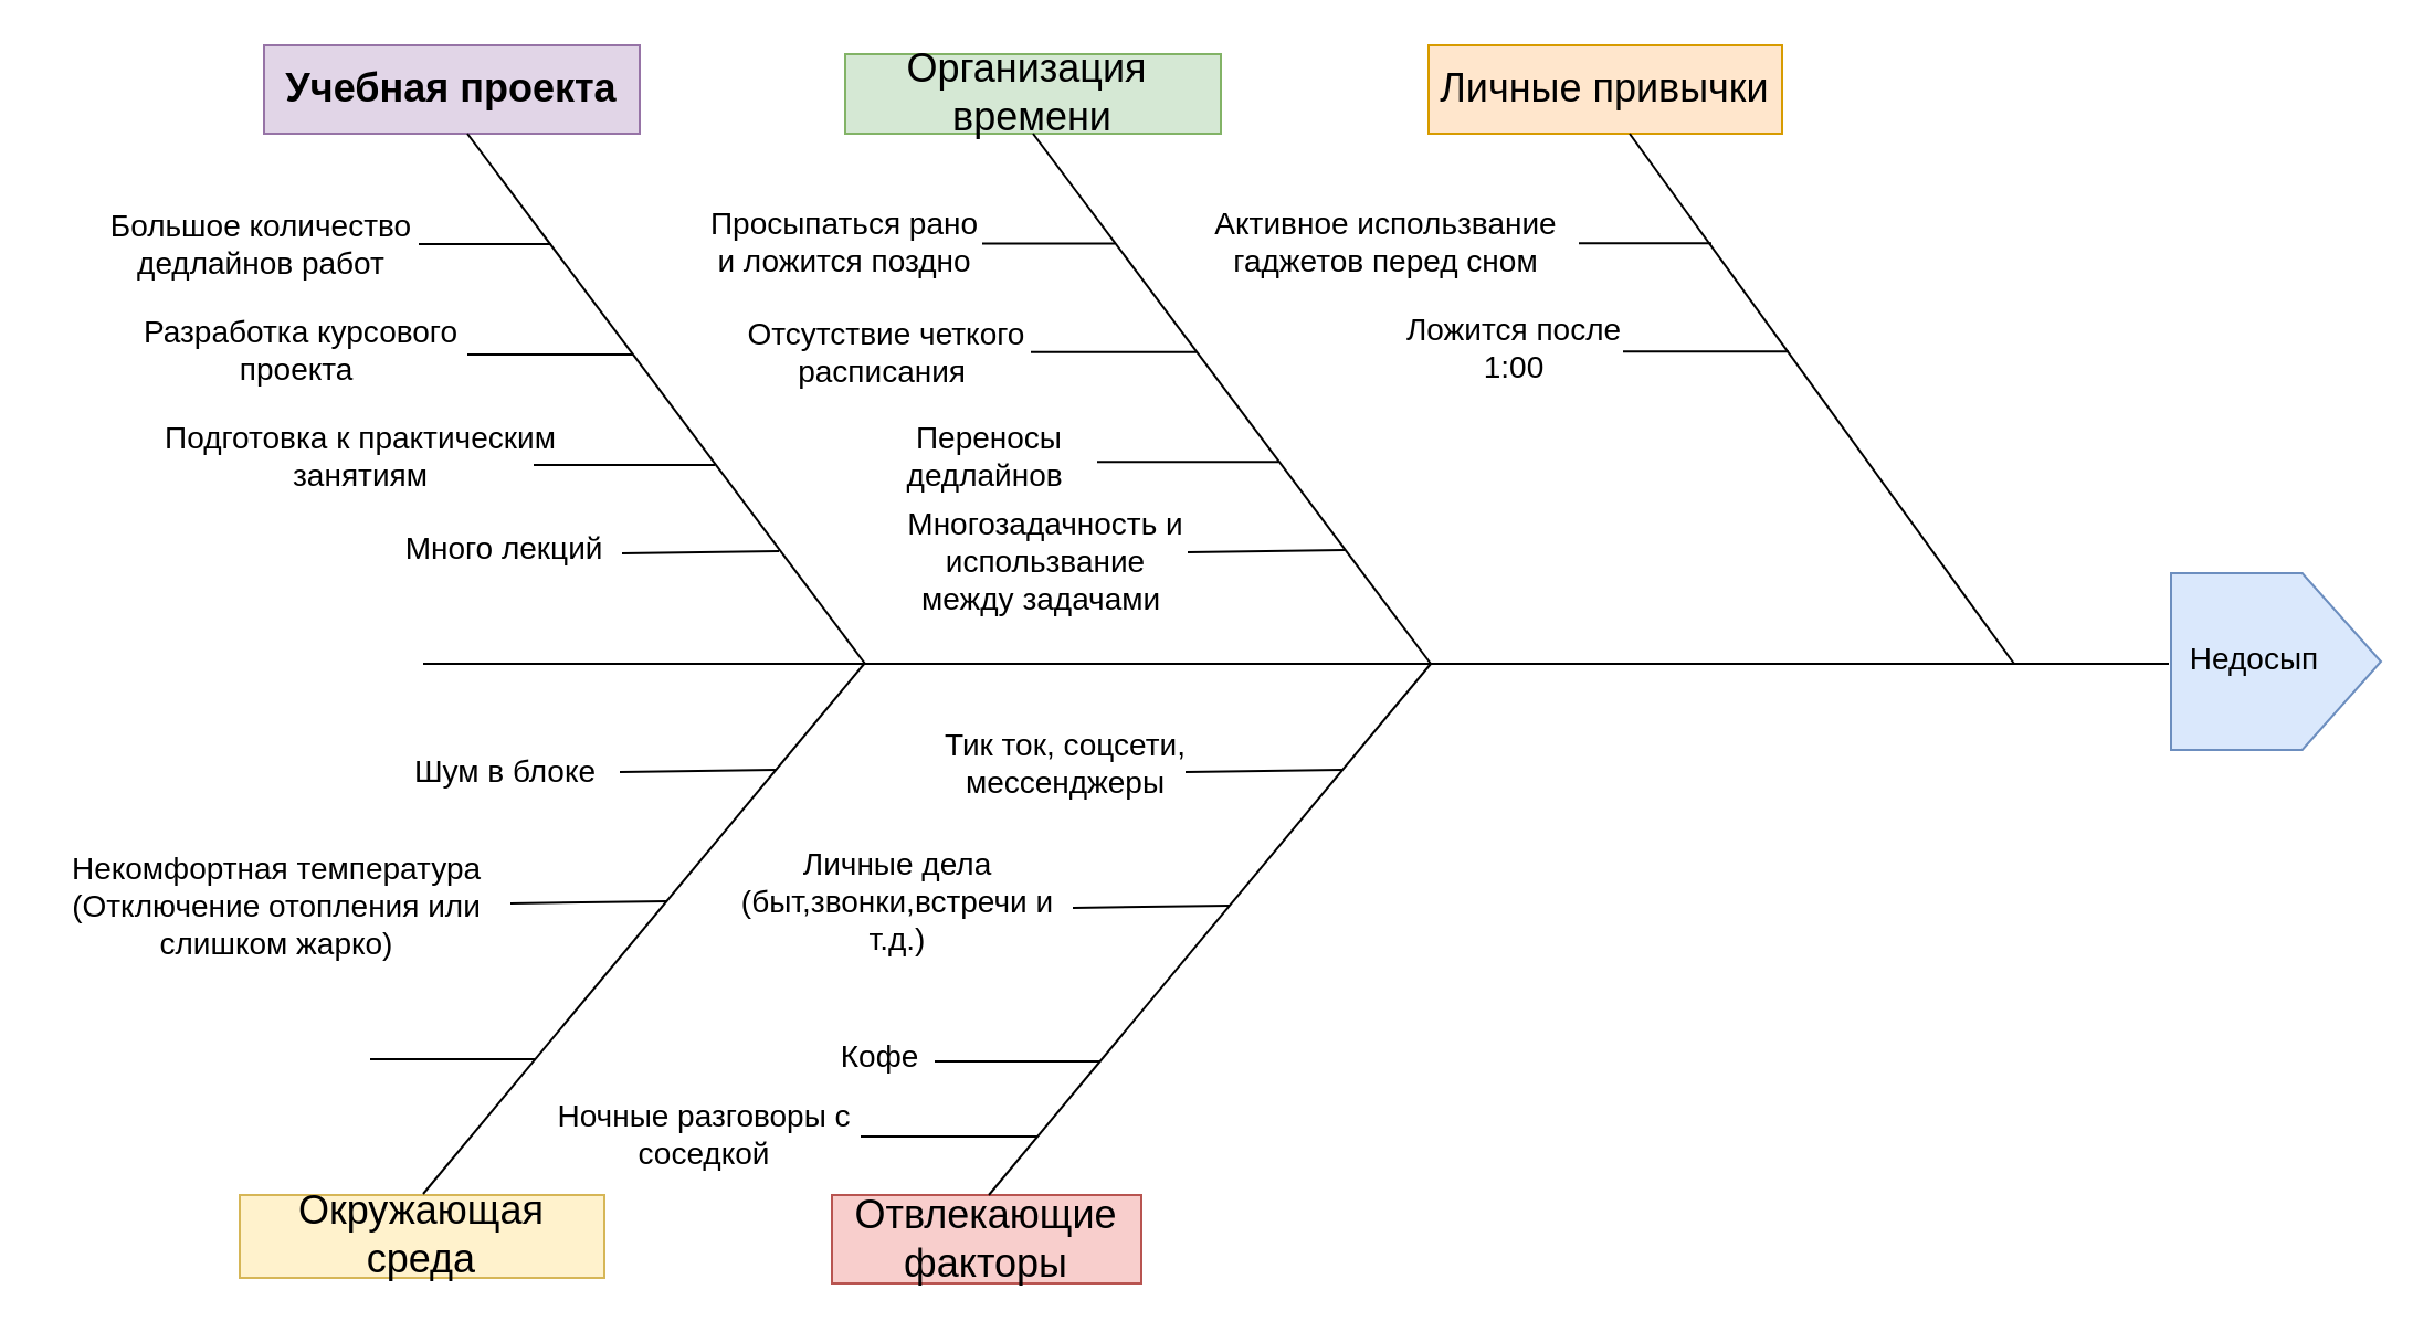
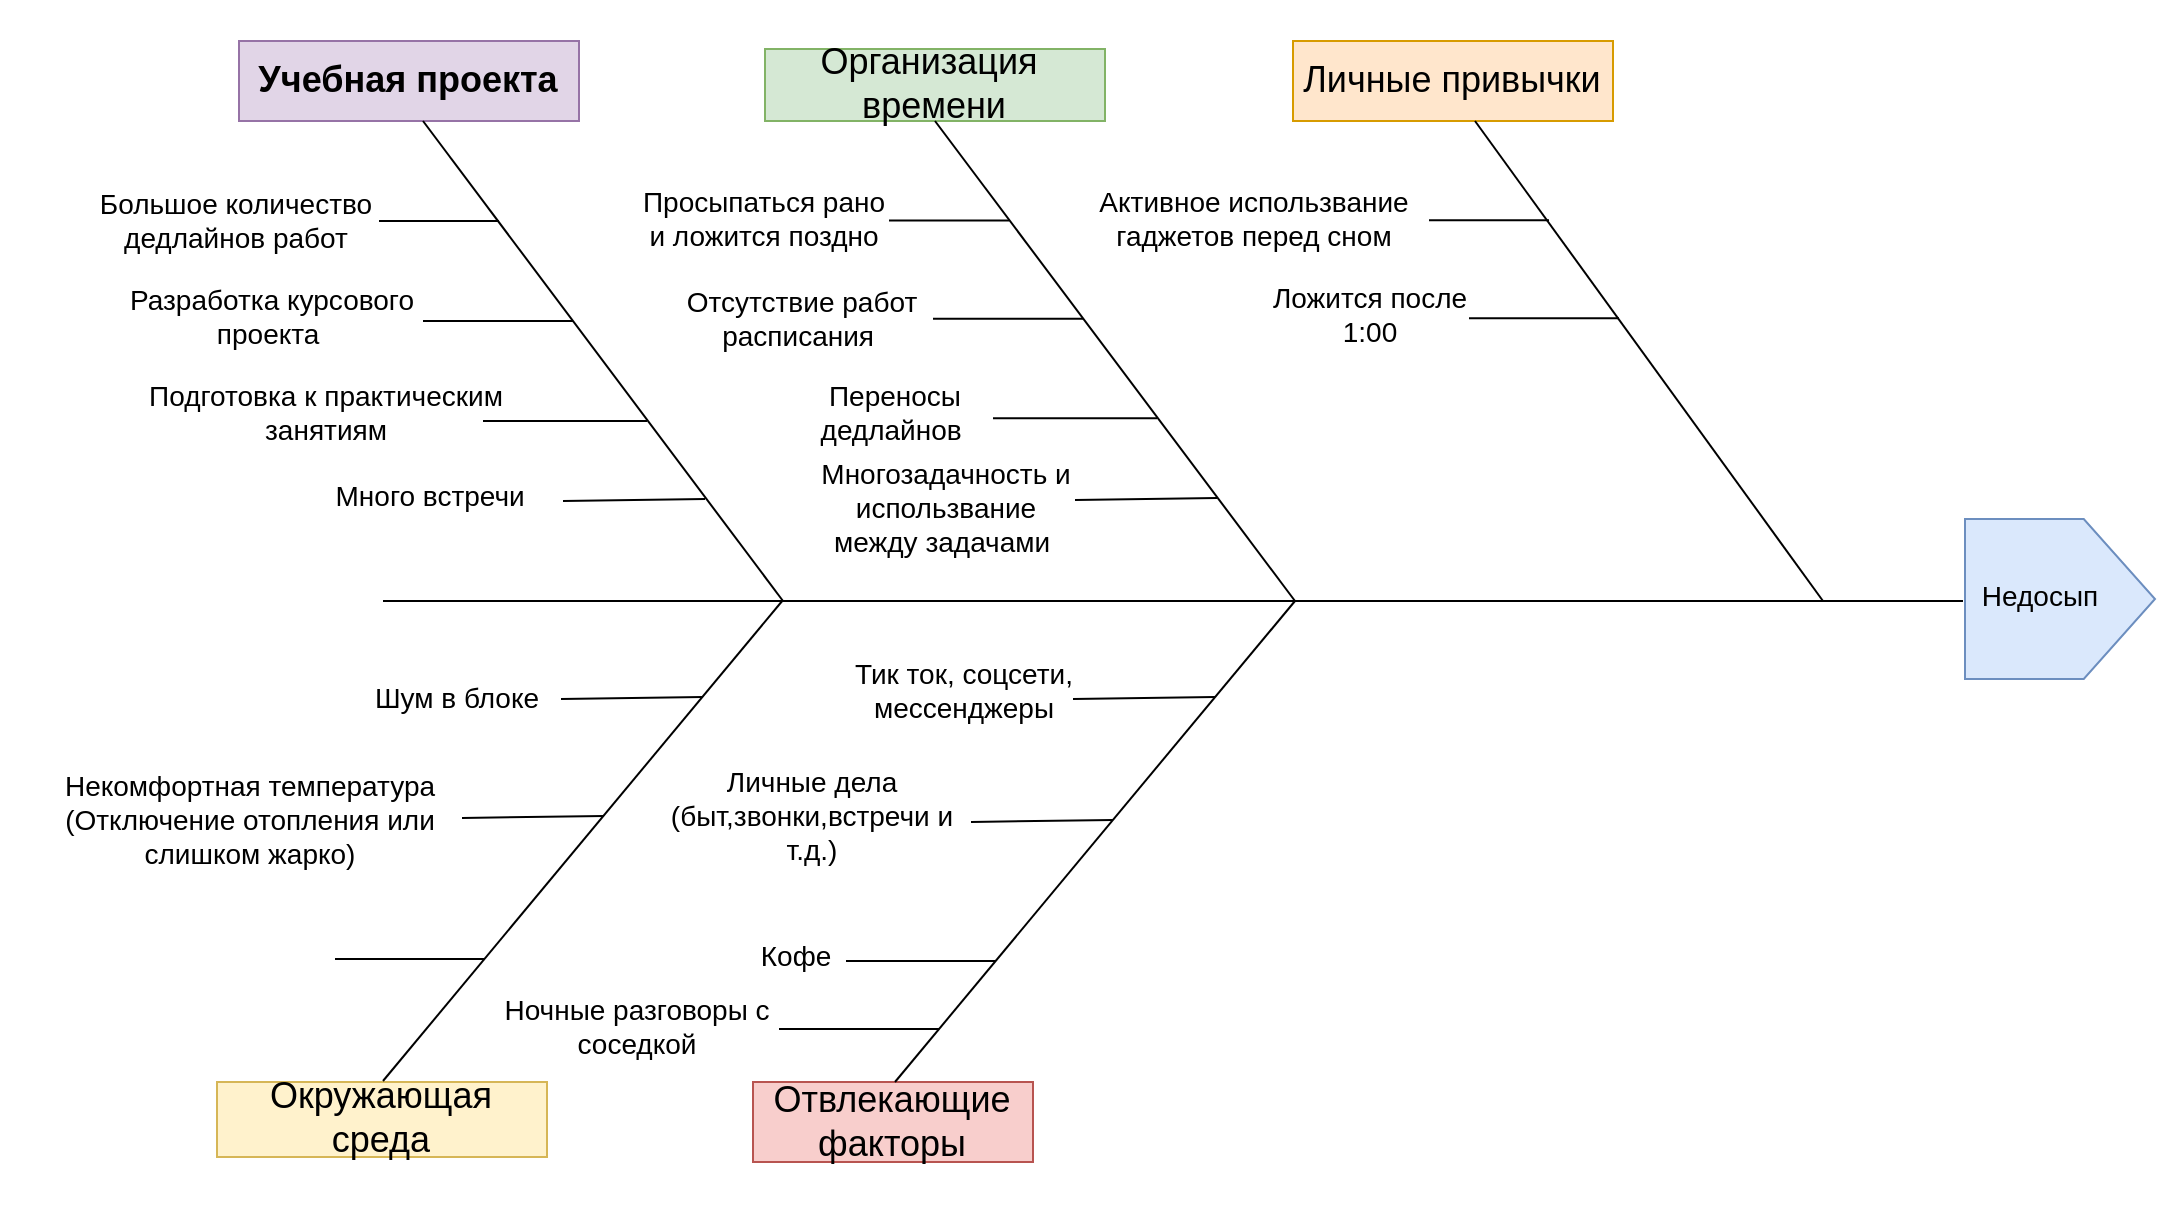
  <mxCell id="0" />
  <mxCell id="1" parent="0" />
  <mxCell id="2" value="" style="shape=offPageConnector;whiteSpace=wrap;html=1;rotation=-90;fillColor=#dae8fc;strokeColor=#6c8ebf;" vertex="1" parent="1"><mxGeometry x="989.5" y="251.5" width="80" height="95" as="geometry" /></mxCell>
  <mxCell id="3" value="&lt;font style=&quot;font-size: 14px;&quot;&gt;Недосып&lt;/font&gt;" style="text;html=1;align=center;verticalAlign=middle;whiteSpace=wrap;rounded=0;" vertex="1" parent="1"><mxGeometry x="989.5" y="283" width="60" height="30" as="geometry" /></mxCell>
  <mxCell id="4" value="&lt;font style=&quot;font-size: 18px; color: rgb(0, 0, 0);&quot;&gt;&lt;b&gt;Учебная проекта&lt;/b&gt;&lt;/font&gt;" style="text;html=1;align=center;verticalAlign=middle;whiteSpace=wrap;rounded=0;fillColor=#e1d5e7;strokeColor=#9673a6;" vertex="1" parent="1"><mxGeometry x="119" y="20" width="170" height="40" as="geometry" /></mxCell>
  <mxCell id="5" value="&lt;font style=&quot;font-size: 14px;&quot;&gt;Большое количество дедлайнов работ&lt;/font&gt;" style="text;html=1;align=center;verticalAlign=middle;whiteSpace=wrap;rounded=0;" vertex="1" parent="1"><mxGeometry x="28" y="90" width="180" height="40" as="geometry" /></mxCell>
  <mxCell id="6" value="&lt;font style=&quot;font-size: 14px;&quot;&gt;Разработка курсового проекта&amp;nbsp;&lt;/font&gt;" style="text;html=1;align=center;verticalAlign=middle;whiteSpace=wrap;rounded=0;" vertex="1" parent="1"><mxGeometry x="46" y="143" width="180" height="30" as="geometry" /></mxCell>
  <mxCell id="7" value="&lt;font style=&quot;font-size: 14px;&quot;&gt;Подготовка к практическим занятиям&lt;/font&gt;" style="text;html=1;align=center;verticalAlign=middle;whiteSpace=wrap;rounded=0;" vertex="1" parent="1"><mxGeometry x="73" y="191" width="180" height="30" as="geometry" /></mxCell>
- <mxCell id="8" value="&lt;font style=&quot;font-size: 14px;&quot;&gt;Много лекций&lt;span style=&quot;white-space: pre;&quot;&gt;&#09;&lt;/span&gt;&lt;/font&gt;" style="text;html=1;align=center;verticalAlign=middle;whiteSpace=wrap;rounded=0;" vertex="1" parent="1"><mxGeometry x="140" y="232.5" width="180" height="30" as="geometry" /></mxCell>
+ <mxCell id="8" value="&lt;font style=&quot;font-size: 14px;&quot;&gt;Много встречи&lt;span style=&quot;white-space: pre;&quot;&gt;&#09;&lt;/span&gt;&lt;/font&gt;" style="text;html=1;align=center;verticalAlign=middle;whiteSpace=wrap;rounded=0;" vertex="1" parent="1"><mxGeometry x="140" y="232.5" width="180" height="30" as="geometry" /></mxCell>
  <mxCell id="9" value="&lt;font style=&quot;font-size: 18px;&quot;&gt;Организация&amp;nbsp; времени&lt;/font&gt;" style="text;html=1;align=center;verticalAlign=middle;whiteSpace=wrap;rounded=0;fillColor=#d5e8d4;strokeColor=#82b366;" vertex="1" parent="1"><mxGeometry x="382" y="24" width="170" height="36" as="geometry" /></mxCell>
  <mxCell id="10" value="&lt;font style=&quot;font-size: 14px;&quot;&gt;Многозадачность и использвание между задачами&amp;nbsp;&lt;/font&gt;" style="text;html=1;align=center;verticalAlign=middle;whiteSpace=wrap;rounded=0;" vertex="1" parent="1"><mxGeometry x="408" y="235.5" width="130" height="36" as="geometry" /></mxCell>
  <mxCell id="11" value="&lt;font style=&quot;font-size: 14px;&quot;&gt;Переносы дедлайнов&amp;nbsp;&lt;/font&gt;" style="text;html=1;align=center;verticalAlign=middle;whiteSpace=wrap;rounded=0;" vertex="1" parent="1"><mxGeometry x="380" y="191" width="135" height="30" as="geometry" /></mxCell>
- <mxCell id="12" value="&lt;font style=&quot;font-size: 14px;&quot;&gt;Отсутствие четкого расписания&amp;nbsp;&lt;/font&gt;" style="text;html=1;align=center;verticalAlign=middle;whiteSpace=wrap;rounded=0;" vertex="1" parent="1"><mxGeometry x="336" y="144" width="130" height="30" as="geometry" /></mxCell>
+ <mxCell id="12" value="&lt;font style=&quot;font-size: 14px;&quot;&gt;Отсутствие работ расписания&amp;nbsp;&lt;/font&gt;" style="text;html=1;align=center;verticalAlign=middle;whiteSpace=wrap;rounded=0;" vertex="1" parent="1"><mxGeometry x="336" y="144" width="130" height="30" as="geometry" /></mxCell>
  <mxCell id="13" value="&lt;font style=&quot;font-size: 18px;&quot;&gt;Личные привычки&lt;/font&gt;" style="text;html=1;align=center;verticalAlign=middle;whiteSpace=wrap;rounded=0;fillColor=#ffe6cc;strokeColor=#d79b00;" vertex="1" parent="1"><mxGeometry x="646" y="20" width="160" height="40" as="geometry" /></mxCell>
  <mxCell id="14" value="&lt;font style=&quot;font-size: 14px;&quot;&gt;Активное использвание гаджетов перед сном&lt;/font&gt;" style="text;html=1;align=center;verticalAlign=middle;whiteSpace=wrap;rounded=0;" vertex="1" parent="1"><mxGeometry x="547" y="94" width="160" height="30" as="geometry" /></mxCell>
  <mxCell id="15" value="&lt;font style=&quot;font-size: 18px;&quot;&gt;Окружающая среда&lt;/font&gt;" style="text;html=1;align=center;verticalAlign=middle;whiteSpace=wrap;rounded=0;fillColor=#fff2cc;strokeColor=#d6b656;" vertex="1" parent="1"><mxGeometry x="108" y="540.5" width="165" height="37.5" as="geometry" /></mxCell>
  <mxCell id="16" value="&lt;font style=&quot;font-size: 14px;&quot;&gt;Шум в блоке&lt;/font&gt;" style="text;html=1;align=center;verticalAlign=middle;whiteSpace=wrap;rounded=0;" vertex="1" parent="1"><mxGeometry x="177" y="333.5" width="103" height="30" as="geometry" /></mxCell>
  <mxCell id="17" value="&lt;font style=&quot;font-size: 14px;&quot;&gt;Некомфортная температура (Отключение отопления или слишком жарко)&lt;/font&gt;" style="text;html=1;align=center;verticalAlign=middle;whiteSpace=wrap;rounded=0;" vertex="1" parent="1"><mxGeometry x="20" y="395" width="210" height="30" as="geometry" /></mxCell>
  <mxCell id="18" value="&lt;span style=&quot;font-size: 18px;&quot;&gt;Отвлекающие факторы&lt;/span&gt;" style="text;html=1;align=center;verticalAlign=middle;whiteSpace=wrap;rounded=0;fillColor=#f8cecc;strokeColor=#b85450;" vertex="1" parent="1"><mxGeometry x="376" y="540.5" width="140" height="40" as="geometry" /></mxCell>
  <mxCell id="19" value="&lt;span style=&quot;font-size: 14px;&quot;&gt;Тик ток, соцсети, мессенджеры&lt;/span&gt;" style="text;html=1;align=center;verticalAlign=middle;whiteSpace=wrap;rounded=0;" vertex="1" parent="1"><mxGeometry x="417" y="329.5" width="130" height="30" as="geometry" /></mxCell>
  <mxCell id="20" value="&lt;span style=&quot;font-size: 14px;&quot;&gt;Личные дела (быт,звонки,встречи и т.д.)&lt;/span&gt;" style="text;html=1;align=center;verticalAlign=middle;whiteSpace=wrap;rounded=0;" vertex="1" parent="1"><mxGeometry x="321" y="383" width="170" height="50" as="geometry" /></mxCell>
  <mxCell id="21" value="&lt;font style=&quot;font-size: 14px;&quot;&gt;Просыпаться рано и ложится поздно&lt;/font&gt;" style="text;html=1;align=center;verticalAlign=middle;whiteSpace=wrap;rounded=0;" vertex="1" parent="1"><mxGeometry x="317" y="94" width="130" height="30" as="geometry" /></mxCell>
  <mxCell id="22" value="" style="endArrow=none;html=1;rounded=0;" edge="1" parent="1"><mxGeometry width="50" height="50" relative="1" as="geometry"><mxPoint x="211" y="60" as="sourcePoint" /><mxPoint x="391" y="300" as="targetPoint" /></mxGeometry></mxCell>
  <mxCell id="23" value="" style="endArrow=none;html=1;rounded=0;exitX=1;exitY=0.5;exitDx=0;exitDy=0;" edge="1" parent="1"><mxGeometry width="50" height="50" relative="1" as="geometry"><mxPoint x="189" y="110" as="sourcePoint" /><mxPoint x="249" y="110" as="targetPoint" /></mxGeometry></mxCell>
  <mxCell id="24" value="" style="endArrow=none;html=1;rounded=0;" edge="1" parent="1"><mxGeometry width="50" height="50" relative="1" as="geometry"><mxPoint x="211" y="160" as="sourcePoint" /><mxPoint x="286" y="160" as="targetPoint" /></mxGeometry></mxCell>
  <mxCell id="25" value="" style="endArrow=none;html=1;rounded=0;" edge="1" parent="1"><mxGeometry width="50" height="50" relative="1" as="geometry"><mxPoint x="241" y="210" as="sourcePoint" /><mxPoint x="323" y="210" as="targetPoint" /></mxGeometry></mxCell>
  <mxCell id="26" value="" style="endArrow=none;html=1;rounded=0;" edge="1" parent="1"><mxGeometry width="50" height="50" relative="1" as="geometry"><mxPoint x="281" y="250" as="sourcePoint" /><mxPoint x="352" y="249" as="targetPoint" /></mxGeometry></mxCell>
  <mxCell id="27" value="" style="endArrow=none;html=1;rounded=0;" edge="1" parent="1"><mxGeometry width="50" height="50" relative="1" as="geometry"><mxPoint x="467" y="60" as="sourcePoint" /><mxPoint x="647" y="300" as="targetPoint" /></mxGeometry></mxCell>
  <mxCell id="28" value="" style="endArrow=none;html=1;rounded=0;exitX=1;exitY=0.5;exitDx=0;exitDy=0;" edge="1" parent="1"><mxGeometry width="50" height="50" relative="1" as="geometry"><mxPoint x="444" y="109.74" as="sourcePoint" /><mxPoint x="504" y="109.74" as="targetPoint" /></mxGeometry></mxCell>
  <mxCell id="29" value="" style="endArrow=none;html=1;rounded=0;" edge="1" parent="1"><mxGeometry width="50" height="50" relative="1" as="geometry"><mxPoint x="466" y="158.83" as="sourcePoint" /><mxPoint x="541" y="158.83" as="targetPoint" /></mxGeometry></mxCell>
  <mxCell id="30" value="" style="endArrow=none;html=1;rounded=0;" edge="1" parent="1"><mxGeometry width="50" height="50" relative="1" as="geometry"><mxPoint x="496" y="208.62" as="sourcePoint" /><mxPoint x="578" y="208.62" as="targetPoint" /></mxGeometry></mxCell>
  <mxCell id="31" value="" style="endArrow=none;html=1;rounded=0;" edge="1" parent="1"><mxGeometry width="50" height="50" relative="1" as="geometry"><mxPoint x="537" y="249.5" as="sourcePoint" /><mxPoint x="608" y="248.5" as="targetPoint" /></mxGeometry></mxCell>
  <mxCell id="32" value="" style="endArrow=none;html=1;rounded=0;" edge="1" parent="1"><mxGeometry width="50" height="50" relative="1" as="geometry"><mxPoint x="737" y="60" as="sourcePoint" /><mxPoint x="911" y="300" as="targetPoint" /></mxGeometry></mxCell>
  <mxCell id="33" value="&lt;font style=&quot;font-size: 14px;&quot;&gt;Ложится после 1:00&lt;/font&gt;" style="text;html=1;align=center;verticalAlign=middle;whiteSpace=wrap;rounded=0;" vertex="1" parent="1"><mxGeometry x="635" y="142" width="100" height="30" as="geometry" /></mxCell>
  <mxCell id="34" value="" style="endArrow=none;html=1;rounded=0;exitX=1;exitY=0.5;exitDx=0;exitDy=0;" edge="1" parent="1"><mxGeometry width="50" height="50" relative="1" as="geometry"><mxPoint x="714" y="109.62" as="sourcePoint" /><mxPoint x="774" y="109.62" as="targetPoint" /></mxGeometry></mxCell>
  <mxCell id="35" value="" style="endArrow=none;html=1;rounded=0;" edge="1" parent="1"><mxGeometry width="50" height="50" relative="1" as="geometry"><mxPoint x="734" y="158.62" as="sourcePoint" /><mxPoint x="809" y="158.62" as="targetPoint" /></mxGeometry></mxCell>
  <mxCell id="36" value="" style="endArrow=none;html=1;rounded=0;" edge="1" parent="1"><mxGeometry width="50" height="50" relative="1" as="geometry"><mxPoint x="191" y="540" as="sourcePoint" /><mxPoint x="391" y="299.5" as="targetPoint" /></mxGeometry></mxCell>
  <mxCell id="37" value="" style="endArrow=none;html=1;rounded=0;" edge="1" parent="1"><mxGeometry width="50" height="50" relative="1" as="geometry"><mxPoint x="280" y="349" as="sourcePoint" /><mxPoint x="351" y="348" as="targetPoint" /></mxGeometry></mxCell>
  <mxCell id="38" value="" style="endArrow=none;html=1;rounded=0;" edge="1" parent="1"><mxGeometry width="50" height="50" relative="1" as="geometry"><mxPoint x="230.5" y="408.5" as="sourcePoint" /><mxPoint x="301.5" y="407.5" as="targetPoint" /></mxGeometry></mxCell>
  <mxCell id="39" value="" style="endArrow=none;html=1;rounded=0;" edge="1" parent="1"><mxGeometry width="50" height="50" relative="1" as="geometry"><mxPoint x="167" y="479" as="sourcePoint" /><mxPoint x="242" y="479" as="targetPoint" /></mxGeometry></mxCell>
  <mxCell id="40" value="" style="endArrow=none;html=1;rounded=0;" edge="1" parent="1"><mxGeometry width="50" height="50" relative="1" as="geometry"><mxPoint x="447" y="540.5" as="sourcePoint" /><mxPoint x="647" y="300" as="targetPoint" /></mxGeometry></mxCell>
  <mxCell id="41" value="" style="endArrow=none;html=1;rounded=0;" edge="1" parent="1"><mxGeometry width="50" height="50" relative="1" as="geometry"><mxPoint x="536" y="348.94" as="sourcePoint" /><mxPoint x="607" y="347.94" as="targetPoint" /></mxGeometry></mxCell>
  <mxCell id="42" value="" style="endArrow=none;html=1;rounded=0;" edge="1" parent="1"><mxGeometry width="50" height="50" relative="1" as="geometry"><mxPoint x="485" y="410.5" as="sourcePoint" /><mxPoint x="556" y="409.5" as="targetPoint" /></mxGeometry></mxCell>
  <mxCell id="43" value="&lt;font style=&quot;font-size: 14px;&quot;&gt;Кофе&lt;/font&gt;" style="text;html=1;align=center;verticalAlign=middle;whiteSpace=wrap;rounded=0;" vertex="1" parent="1"><mxGeometry x="368" y="463" width="60" height="30" as="geometry" /></mxCell>
  <mxCell id="44" value="" style="endArrow=none;html=1;rounded=0;" edge="1" parent="1"><mxGeometry width="50" height="50" relative="1" as="geometry"><mxPoint x="422.5" y="480" as="sourcePoint" /><mxPoint x="497.5" y="480" as="targetPoint" /></mxGeometry></mxCell>
  <mxCell id="45" value="&lt;font style=&quot;font-size: 14px;&quot;&gt;Ночные разговоры с соседкой&lt;/font&gt;" style="text;html=1;align=center;verticalAlign=middle;whiteSpace=wrap;rounded=0;" vertex="1" parent="1"><mxGeometry x="243" y="498" width="151" height="30" as="geometry" /></mxCell>
  <mxCell id="46" value="" style="endArrow=none;html=1;rounded=0;" edge="1" parent="1"><mxGeometry width="50" height="50" relative="1" as="geometry"><mxPoint x="389" y="514" as="sourcePoint" /><mxPoint x="469" y="514" as="targetPoint" /></mxGeometry></mxCell>
  <mxCell id="47" value="" style="endArrow=none;html=1;rounded=0;" edge="1" parent="1"><mxGeometry width="50" height="50" relative="1" as="geometry"><mxPoint x="191" y="300" as="sourcePoint" /><mxPoint x="981" y="300" as="targetPoint" /></mxGeometry></mxCell>
